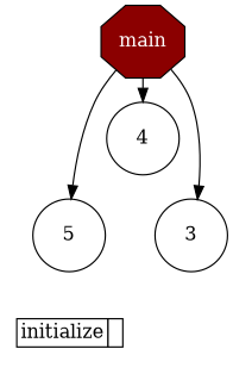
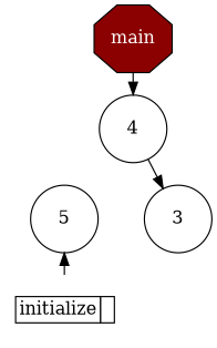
  digraph {
    compound=true
    labeljust=l
    rankdir=TB
    node [fillcolor="#ffffff" fontcolor="#000000" shape=circle style=filled]
    n1 [fillcolor="#8B0000" fontcolor="#FFFFFF" height=0.75 label=main shape=octagon]
    n2 [height=0.75 label=5]
    n3 [height=0.75 label=4]
    3 [height=0.75]
    n5 [height=0.75 label=<       <table border="0" cellpadding="2" cellspacing="0" cellborder="1"> <tr> <td align="right">initialize</td> <td bgcolor="#ffffff">&nbsp;</td> </tr>       </table>     > shape=plaintext fillcolor="" fontcolor="" style=""]
    subgraph sub_1 {
      ranksep=0.20
      n1
      n2
      n3
      3
    }
    subgraph sub_2 {
      label=Legend
      rank=sink
      ranksep=0.20
      n5
    }
-   n1 -> n2
+   n5 -> n2
    n1 -> n3
-   n1 -> 3
+   n3 -> 3
  }
